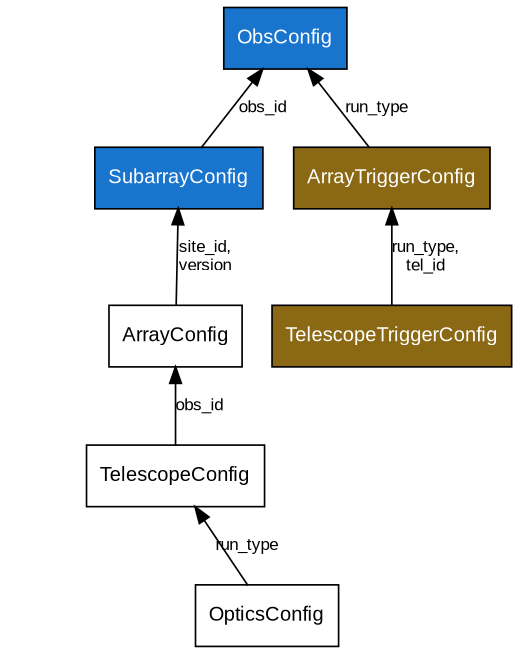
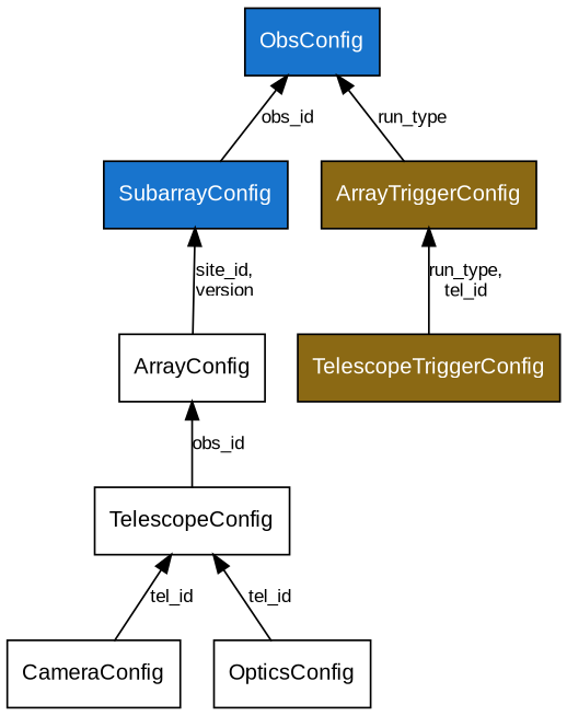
  digraph {
    node [fontname=Arial fontsize=12 shape=record]
    edge [dir=back fontname=Arial fontsize=10]
    ObsConfig [fillcolor=dodgerblue3 fontcolor=white style=filled]
    SubarrayConfig [fillcolor=dodgerblue3 fontcolor=white style=filled]
    ArrayTriggerConfig [fillcolor=goldenrod4 fontcolor=white style=filled]
    ArrayConfig
    TelescopeTriggerConfig [fillcolor=goldenrod4 fontcolor=white style=filled]
    TelescopeConfig
+   CameraConfig
    OpticsConfig
    ObsConfig -> SubarrayConfig [label=obs_id]
    ObsConfig -> ArrayTriggerConfig [label=run_type]
    SubarrayConfig -> ArrayConfig [label="site_id,\nversion"]
    ArrayTriggerConfig -> TelescopeTriggerConfig [label="run_type,\ntel_id"]
    ArrayConfig -> TelescopeConfig [label=obs_id]
-   TelescopeConfig -> OpticsConfig [label=run_type]
+   TelescopeConfig -> CameraConfig [label=tel_id]
+   TelescopeConfig -> OpticsConfig [label=tel_id]
  }
